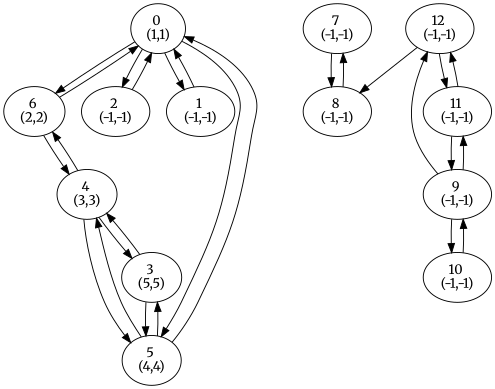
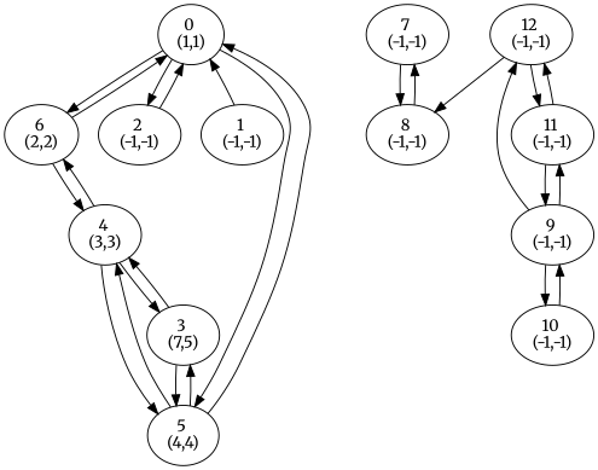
  digraph {
    fontname=Merriweather
    node [fontname=Merriweather]
    edge [fontname=Merriweather]
    n1 [label="0 \n(1,1)"]
    n2 [label="6 \n(2,2)"]
    n3 [label="2 \n(-1,-1)"]
    n4 [label="1 \n(-1,-1)"]
    n5 [label="5 \n(4,4)"]
    n6 [label="4 \n(3,3)"]
-   n7 [label="3 \n(5,5)"]
+   n7 [label="3 \n(7,5)"]
    n8 [label="7 \n(-1,-1)"]
    n9 [label="8 \n(-1,-1)"]
    n10 [label="9 \n(-1,-1)"]
    n11 [label="11 \n(-1,-1)"]
    n12 [label="10 \n(-1,-1)"]
    n13 [label="12 \n(-1,-1)"]
    n1 -> n2
    n1 -> n3
-   n1 -> n4
    n1 -> n5
    n2 -> n1
    n2 -> n6
    n3 -> n1
    n4 -> n1
    n5 -> n1
    n5 -> n6
    n5 -> n7
    n6 -> n2
    n6 -> n5
    n6 -> n7
    n7 -> n5
    n7 -> n6
    n8 -> n9
    n9 -> n8
    n10 -> n11
    n10 -> n12
    n10 -> n13
    n11 -> n10
    n11 -> n13
    n12 -> n10
    n13 -> n9
    n13 -> n11
  }
